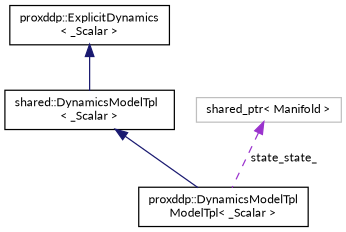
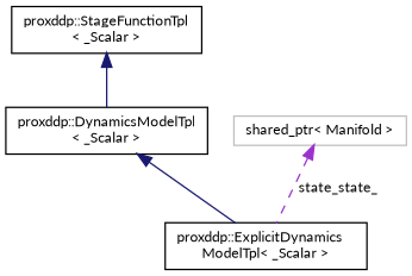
  digraph {
    fontname=Lato
    node [color=black fontname=Lato fontsize=10 shape=record]
    edge [color=midnightblue dir=back fontname=Lato fontsize=10 labelfontname=Helvetica labelfontsize=10 style=solid]
-   n1 [height=0.2 label="proxddp::DynamicsModelTpl\lModelTpl\< _Scalar \>" width=0.4]
-   n2 [height=0.2 label="shared::DynamicsModelTpl\l\< _Scalar \>" width=0.4]
-   n3 [height=0.2 label="proxddp::ExplicitDynamics\l\< _Scalar \>" width=0.4]
+   n1 [height=0.2 label="proxddp::ExplicitDynamics\lModelTpl\< _Scalar \>" width=0.4]
+   n2 [height=0.2 label="proxddp::DynamicsModelTpl\l\< _Scalar \>" width=0.4]
+   n3 [height=0.2 label="proxddp::StageFunctionTpl\l\< _Scalar \>" width=0.4]
    n4 [color=grey75 height=0.2 label="shared_ptr\< Manifold \>" width=0.4]
    n2 -> n1
    n3 -> n2
    n4 -> n1 [color=darkorchid3 label=" state_state_" style=dashed]
  }
